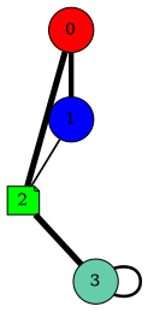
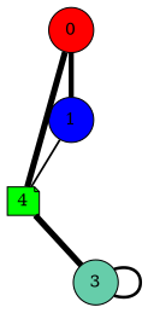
  graph {
    splines=false
    node [shape=circle style=filled]
    edge [penwidth=0.00]
    0 [fillcolor=red height=0.3 width=0.3]
    1 [fillcolor=blue height=0.3 width=0.3]
-   2 [fillcolor=green height=0.3 shape=note width=0.3]
+   2 [fillcolor=green height=0.3 shape=note width=0.3 label=4]
    3 [fillcolor=aquamarine3 height=0.3 width=0.3]
    0 -- 0
    0 -- 1 [penwidth=4.17]
    0 -- 2 [penwidth=5.00]
    0 -- 3
    1 -- 1
    1 -- 2 [penwidth=1.67]
    1 -- 3
    2 -- 2
    2 -- 3 [penwidth=5.00]
    3 -- 3 [penwidth=2.50]
  }
